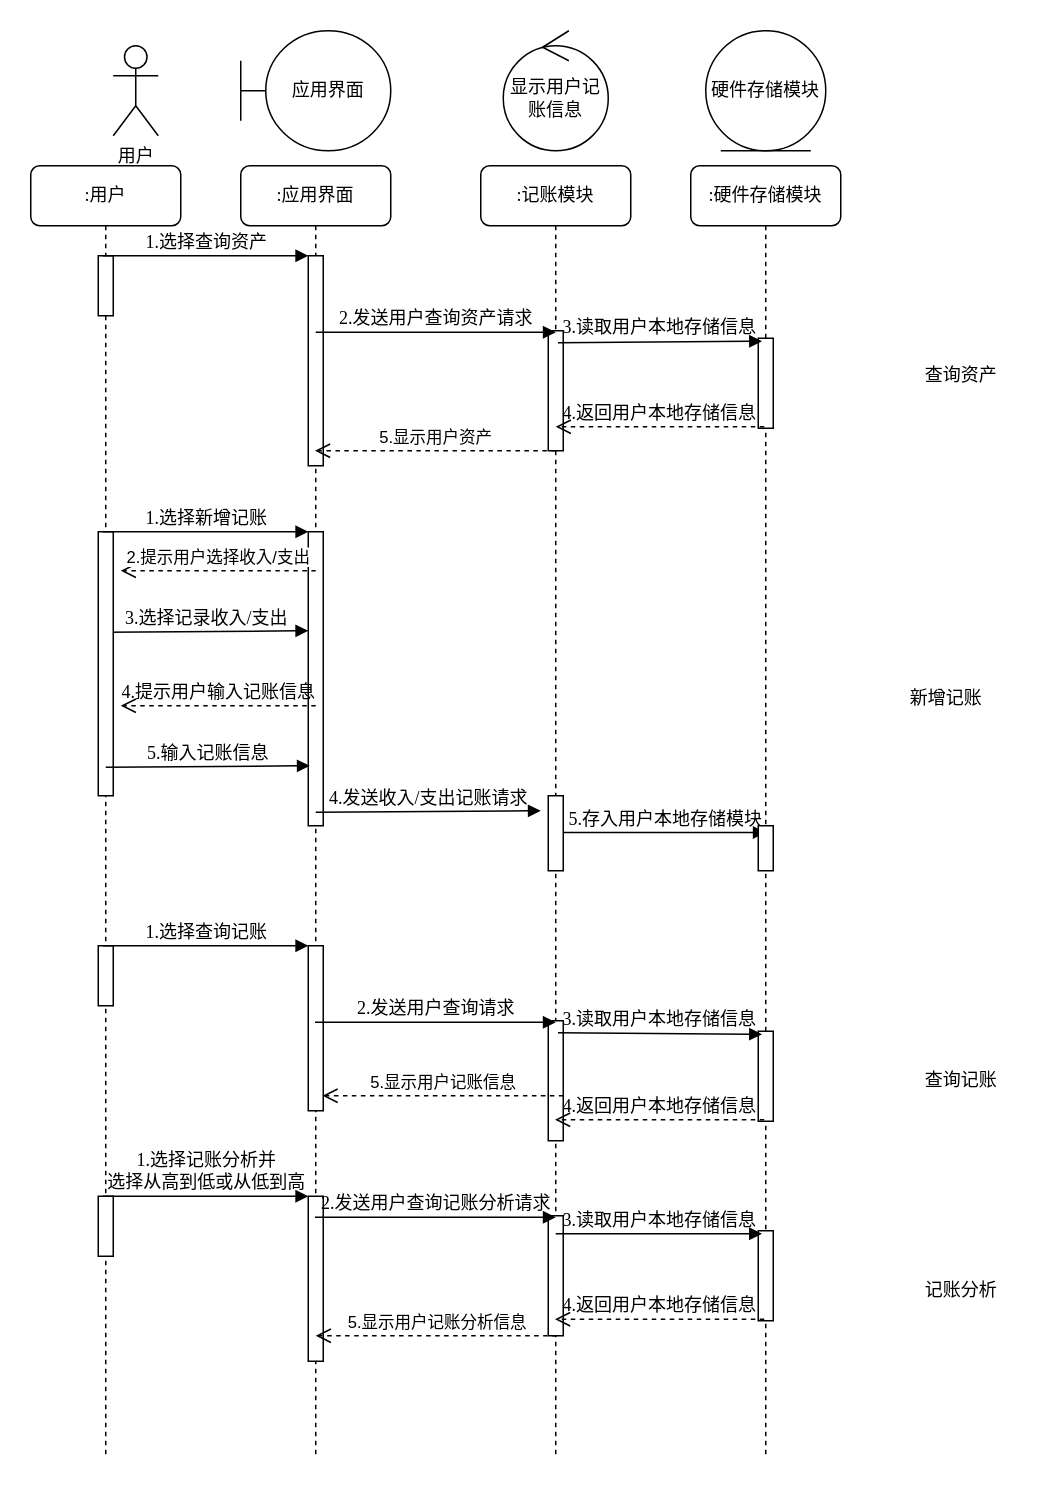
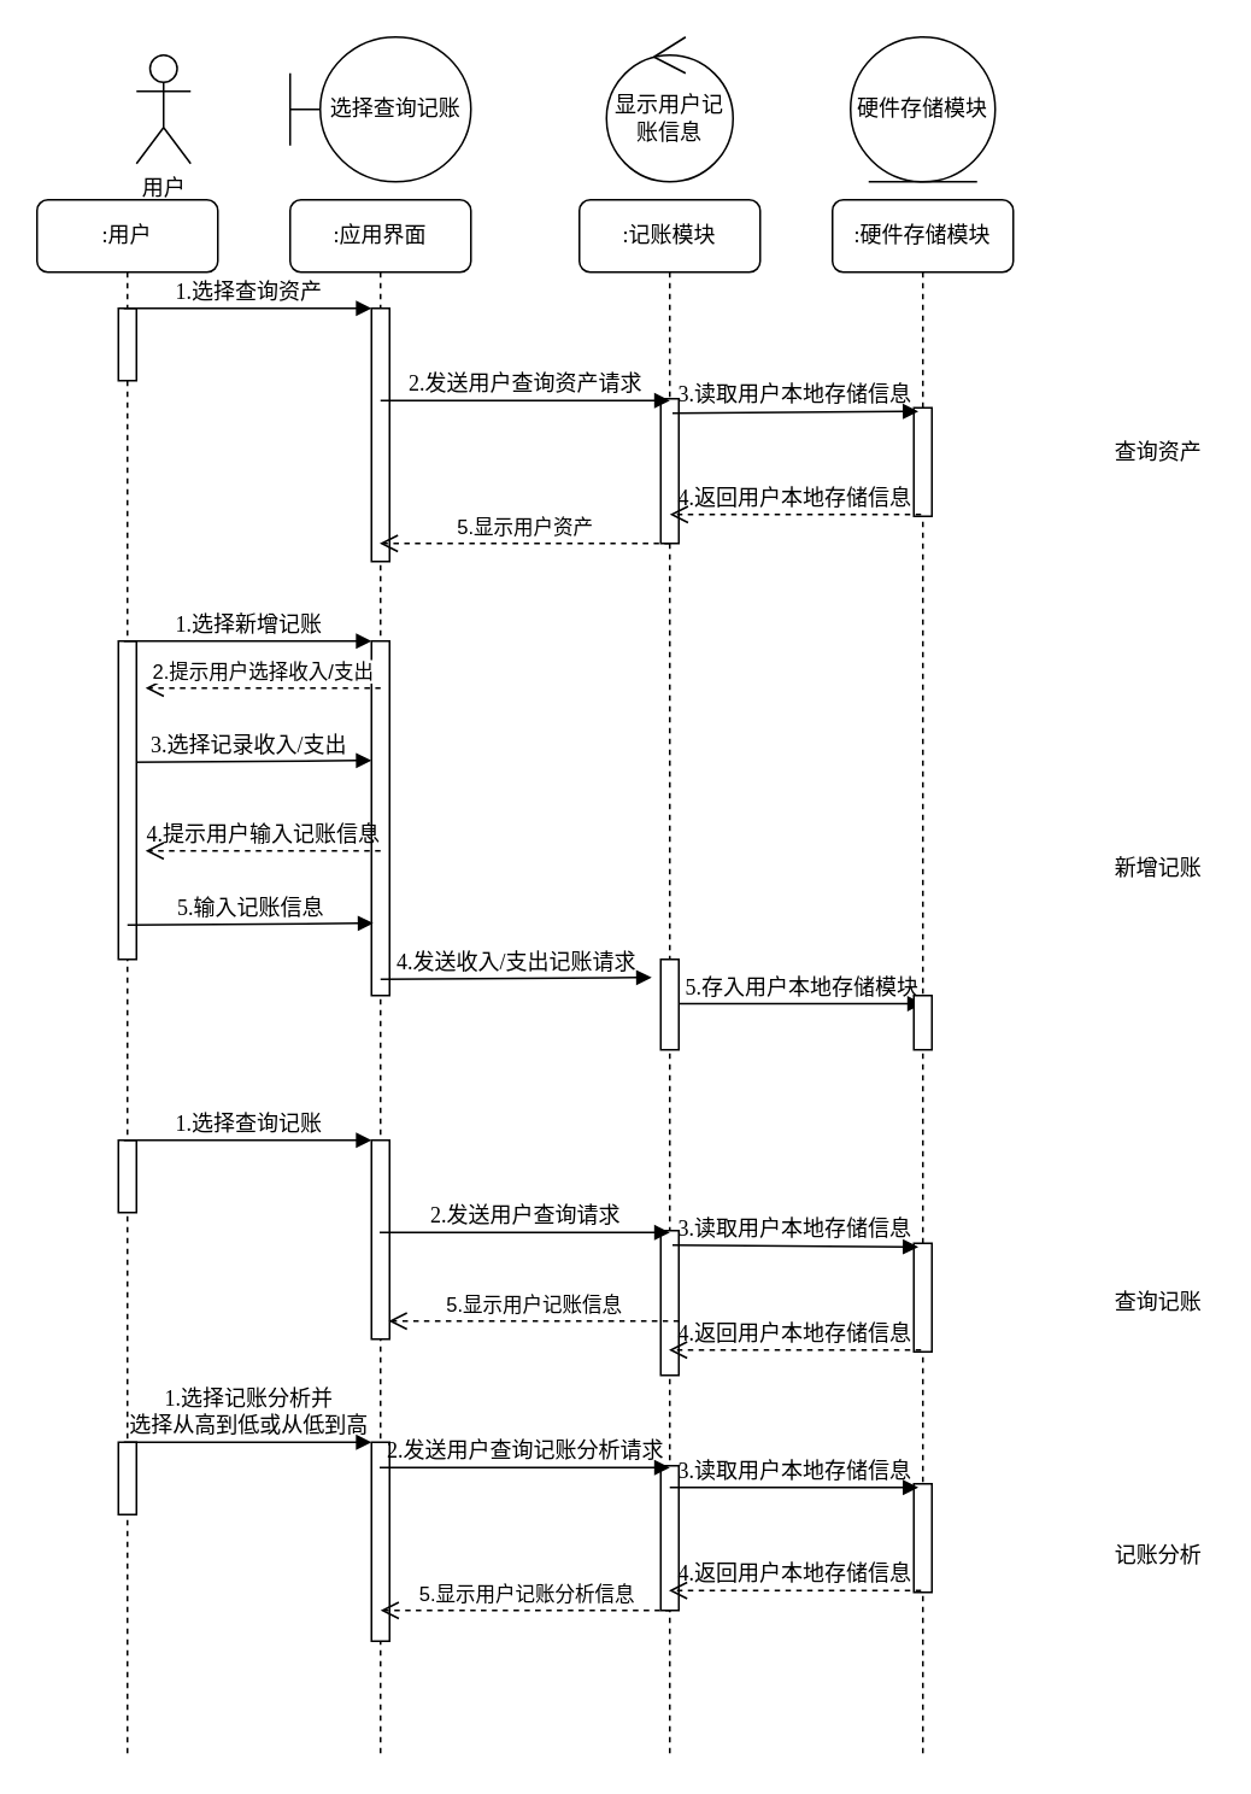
  <mxCell id="0" />
  <mxCell id="1" parent="0" />
  <mxCell id="2" value=":应用界面" style="shape=umlLifeline;perimeter=lifelinePerimeter;whiteSpace=wrap;html=1;container=1;collapsible=0;recursiveResize=0;outlineConnect=0;rounded=1;shadow=0;comic=0;labelBackgroundColor=none;strokeWidth=1;fontFamily=Verdana;fontSize=12;align=center;" parent="1" vertex="1"><mxGeometry x="160" y="110" width="100" height="860" as="geometry" /></mxCell>
  <mxCell id="3" value="" style="html=1;points=[];perimeter=orthogonalPerimeter;rounded=0;shadow=0;comic=0;labelBackgroundColor=none;strokeWidth=1;fontFamily=Verdana;fontSize=12;align=center;" parent="2" vertex="1"><mxGeometry x="45" y="60" width="10" height="140" as="geometry" /></mxCell>
  <mxCell id="4" value="" style="html=1;points=[];perimeter=orthogonalPerimeter;rounded=0;shadow=0;comic=0;labelBackgroundColor=none;strokeWidth=1;fontFamily=Verdana;fontSize=12;align=center;" parent="2" vertex="1"><mxGeometry x="45" y="244" width="10" height="196" as="geometry" /></mxCell>
  <mxCell id="5" value="2.提示用户选择收入/支出" style="html=1;verticalAlign=bottom;endArrow=open;dashed=1;endSize=8;rounded=0;curved=1;" parent="2" edge="1"><mxGeometry relative="1" as="geometry"><mxPoint x="50" y="270" as="sourcePoint" /><mxPoint x="-80" y="270" as="targetPoint" /></mxGeometry></mxCell>
  <mxCell id="6" value="3.选择记录收入/支出" style="html=1;verticalAlign=bottom;endArrow=block;labelBackgroundColor=none;fontFamily=Verdana;fontSize=12;elbow=vertical;entryX=0.25;entryY=0.033;entryDx=0;entryDy=0;entryPerimeter=0;exitX=0.65;exitY=0.1;exitDx=0;exitDy=0;exitPerimeter=0;" parent="2" edge="1"><mxGeometry relative="1" as="geometry"><mxPoint x="-91" y="311.02" as="sourcePoint" /><mxPoint x="45" y="310" as="targetPoint" /><mxPoint as="offset" /></mxGeometry></mxCell>
  <mxCell id="7" value="" style="html=1;points=[];perimeter=orthogonalPerimeter;rounded=0;shadow=0;comic=0;labelBackgroundColor=none;strokeWidth=1;fontFamily=Verdana;fontSize=12;align=center;" parent="2" vertex="1"><mxGeometry x="45" y="520" width="10" height="110" as="geometry" /></mxCell>
  <mxCell id="8" value="" style="html=1;points=[];perimeter=orthogonalPerimeter;rounded=0;shadow=0;comic=0;labelBackgroundColor=none;strokeWidth=1;fontFamily=Verdana;fontSize=12;align=center;" parent="2" vertex="1"><mxGeometry x="45" y="687" width="10" height="110" as="geometry" /></mxCell>
  <mxCell id="9" value=":记账模块" style="shape=umlLifeline;perimeter=lifelinePerimeter;whiteSpace=wrap;html=1;container=1;collapsible=0;recursiveResize=0;outlineConnect=0;rounded=1;shadow=0;comic=0;labelBackgroundColor=none;strokeWidth=1;fontFamily=Verdana;fontSize=12;align=center;" parent="1" vertex="1"><mxGeometry x="320" y="110" width="100" height="860" as="geometry" /></mxCell>
  <mxCell id="10" value="" style="html=1;points=[];perimeter=orthogonalPerimeter;rounded=0;shadow=0;comic=0;labelBackgroundColor=none;strokeWidth=1;fontFamily=Verdana;fontSize=12;align=center;" parent="9" vertex="1"><mxGeometry x="45" y="110" width="10" height="80" as="geometry" /></mxCell>
  <mxCell id="11" value="" style="html=1;points=[];perimeter=orthogonalPerimeter;rounded=0;shadow=0;comic=0;labelBackgroundColor=none;strokeWidth=1;fontFamily=Verdana;fontSize=12;align=center;" parent="9" vertex="1"><mxGeometry x="45" y="420" width="10" height="50" as="geometry" /></mxCell>
  <mxCell id="12" value="5.存入用户本地存储模块" style="html=1;verticalAlign=bottom;endArrow=block;labelBackgroundColor=none;fontFamily=Verdana;fontSize=12;elbow=vertical;" parent="9" edge="1"><mxGeometry relative="1" as="geometry"><mxPoint x="55" y="444.51" as="sourcePoint" /><mxPoint x="190" y="444.5" as="targetPoint" /><mxPoint as="offset" /></mxGeometry></mxCell>
  <mxCell id="13" value="" style="html=1;points=[];perimeter=orthogonalPerimeter;rounded=0;shadow=0;comic=0;labelBackgroundColor=none;strokeWidth=1;fontFamily=Verdana;fontSize=12;align=center;" parent="9" vertex="1"><mxGeometry x="45" y="570" width="10" height="80" as="geometry" /></mxCell>
  <mxCell id="14" value="" style="html=1;points=[];perimeter=orthogonalPerimeter;rounded=0;shadow=0;comic=0;labelBackgroundColor=none;strokeWidth=1;fontFamily=Verdana;fontSize=12;align=center;" parent="9" vertex="1"><mxGeometry x="45" y="700" width="10" height="80" as="geometry" /></mxCell>
  <mxCell id="15" value=":硬件存储模块" style="shape=umlLifeline;perimeter=lifelinePerimeter;whiteSpace=wrap;html=1;container=1;collapsible=0;recursiveResize=0;outlineConnect=0;rounded=1;shadow=0;comic=0;labelBackgroundColor=none;strokeWidth=1;fontFamily=Verdana;fontSize=12;align=center;" parent="1" vertex="1"><mxGeometry x="460" y="110" width="100" height="860" as="geometry" /></mxCell>
  <mxCell id="16" value="" style="html=1;points=[];perimeter=orthogonalPerimeter;rounded=0;shadow=0;comic=0;labelBackgroundColor=none;strokeWidth=1;fontFamily=Verdana;fontSize=12;align=center;" parent="15" vertex="1"><mxGeometry x="45" y="115" width="10" height="60" as="geometry" /></mxCell>
  <mxCell id="17" value="" style="html=1;points=[];perimeter=orthogonalPerimeter;rounded=0;shadow=0;comic=0;labelBackgroundColor=none;strokeWidth=1;fontFamily=Verdana;fontSize=12;align=center;" parent="15" vertex="1"><mxGeometry x="45" y="440" width="10" height="30" as="geometry" /></mxCell>
  <mxCell id="18" value="" style="html=1;points=[];perimeter=orthogonalPerimeter;rounded=0;shadow=0;comic=0;labelBackgroundColor=none;strokeWidth=1;fontFamily=Verdana;fontSize=12;align=center;" parent="15" vertex="1"><mxGeometry x="45" y="577" width="10" height="60" as="geometry" /></mxCell>
  <mxCell id="19" value="" style="html=1;points=[];perimeter=orthogonalPerimeter;rounded=0;shadow=0;comic=0;labelBackgroundColor=none;strokeWidth=1;fontFamily=Verdana;fontSize=12;align=center;" parent="15" vertex="1"><mxGeometry x="45" y="710" width="10" height="60" as="geometry" /></mxCell>
  <mxCell id="20" value=":用户" style="shape=umlLifeline;perimeter=lifelinePerimeter;whiteSpace=wrap;html=1;container=1;collapsible=0;recursiveResize=0;outlineConnect=0;rounded=1;shadow=0;comic=0;labelBackgroundColor=none;strokeWidth=1;fontFamily=Verdana;fontSize=12;align=center;" parent="1" vertex="1"><mxGeometry x="20" y="110" width="100" height="860" as="geometry" /></mxCell>
  <mxCell id="21" value="" style="html=1;points=[];perimeter=orthogonalPerimeter;rounded=0;shadow=0;comic=0;labelBackgroundColor=none;strokeWidth=1;fontFamily=Verdana;fontSize=12;align=center;" parent="20" vertex="1"><mxGeometry x="45" y="60" width="10" height="40" as="geometry" /></mxCell>
  <mxCell id="22" value="" style="html=1;points=[];perimeter=orthogonalPerimeter;rounded=0;shadow=0;comic=0;labelBackgroundColor=none;strokeWidth=1;fontFamily=Verdana;fontSize=12;align=center;" parent="20" vertex="1"><mxGeometry x="45" y="244" width="10" height="176" as="geometry" /></mxCell>
  <mxCell id="23" value="4.提示用户输入记账信息" style="html=1;verticalAlign=bottom;endArrow=open;dashed=1;endSize=8;labelBackgroundColor=none;fontFamily=Verdana;fontSize=12;elbow=vertical;" parent="20" edge="1"><mxGeometry relative="1" as="geometry"><mxPoint x="60" y="360" as="targetPoint" /><mxPoint x="190" y="360" as="sourcePoint" /></mxGeometry></mxCell>
  <mxCell id="24" value="用户" style="shape=umlActor;verticalLabelPosition=bottom;verticalAlign=top;html=1;" parent="1" vertex="1"><mxGeometry x="75" y="30" width="30" height="60" as="geometry" /></mxCell>
- <mxCell id="25" value="应用界面" style="shape=umlBoundary;whiteSpace=wrap;html=1;" parent="1" vertex="1"><mxGeometry x="160" y="20" width="100" height="80" as="geometry" /></mxCell>
+ <mxCell id="25" value="选择查询记账" style="shape=umlBoundary;whiteSpace=wrap;html=1;" parent="1" vertex="1"><mxGeometry x="160" y="20" width="100" height="80" as="geometry" /></mxCell>
  <mxCell id="26" value="显示用户记账信息" style="ellipse;shape=umlControl;whiteSpace=wrap;html=1;" parent="1" vertex="1"><mxGeometry x="335" y="20" width="70" height="80" as="geometry" /></mxCell>
  <mxCell id="27" value="硬件存储模块" style="ellipse;shape=umlEntity;whiteSpace=wrap;html=1;" parent="1" vertex="1"><mxGeometry x="470" y="20" width="80" height="80" as="geometry" /></mxCell>
  <mxCell id="28" value="3.读取用户本地存储信息" style="html=1;verticalAlign=bottom;endArrow=block;labelBackgroundColor=none;fontFamily=Verdana;fontSize=12;elbow=vertical;entryX=0.25;entryY=0.033;entryDx=0;entryDy=0;entryPerimeter=0;exitX=0.65;exitY=0.1;exitDx=0;exitDy=0;exitPerimeter=0;" parent="1" source="10" target="16" edge="1"><mxGeometry relative="1" as="geometry"><mxPoint x="370" y="340" as="sourcePoint" /><mxPoint x="610" y="364" as="targetPoint" /><mxPoint as="offset" /></mxGeometry></mxCell>
  <mxCell id="29" value="1.选择查询资产" style="html=1;verticalAlign=bottom;endArrow=block;entryX=0;entryY=0;labelBackgroundColor=none;fontFamily=Verdana;fontSize=12;edgeStyle=elbowEdgeStyle;elbow=vertical;exitX=0.3;exitY=0;exitDx=0;exitDy=0;exitPerimeter=0;" parent="1" source="21" target="3" edge="1"><mxGeometry relative="1" as="geometry"><mxPoint x="80" y="210" as="sourcePoint" /></mxGeometry></mxCell>
  <mxCell id="30" value="2.发送用户查询资产请求" style="html=1;verticalAlign=bottom;endArrow=block;labelBackgroundColor=none;fontFamily=Verdana;fontSize=12;elbow=vertical;entryX=0.5;entryY=0.013;entryDx=0;entryDy=0;entryPerimeter=0;" parent="1" target="10" edge="1"><mxGeometry relative="1" as="geometry"><mxPoint x="210" y="221" as="sourcePoint" /><mxPoint x="348.5" y="353" as="targetPoint" /><Array as="points" /></mxGeometry></mxCell>
  <mxCell id="31" value="4.返回用户本地存储信息" style="html=1;verticalAlign=bottom;endArrow=open;dashed=1;endSize=8;labelBackgroundColor=none;fontFamily=Verdana;fontSize=12;elbow=vertical;exitX=0.4;exitY=0.983;exitDx=0;exitDy=0;exitPerimeter=0;" parent="1" source="16" edge="1"><mxGeometry relative="1" as="geometry"><mxPoint x="370" y="284" as="targetPoint" /><mxPoint x="840" y="430" as="sourcePoint" /></mxGeometry></mxCell>
  <mxCell id="32" value="5.显示用户资产" style="html=1;verticalAlign=bottom;endArrow=open;dashed=1;endSize=8;rounded=0;curved=1;" parent="1" edge="1"><mxGeometry relative="1" as="geometry"><mxPoint x="370" y="300" as="sourcePoint" /><mxPoint x="209.5" y="300" as="targetPoint" /></mxGeometry></mxCell>
  <mxCell id="33" value="查询资产" style="text;html=1;align=center;verticalAlign=middle;resizable=0;points=[];autosize=1;strokeColor=none;fillColor=none;" parent="1" vertex="1"><mxGeometry x="610" y="240" width="60" height="20" as="geometry" /></mxCell>
  <mxCell id="34" value="1.选择新增记账" style="html=1;verticalAlign=bottom;endArrow=block;entryX=0;entryY=0;labelBackgroundColor=none;fontFamily=Verdana;fontSize=12;edgeStyle=elbowEdgeStyle;elbow=vertical;exitX=0.3;exitY=0;exitDx=0;exitDy=0;exitPerimeter=0;" parent="1" source="22" target="4" edge="1"><mxGeometry relative="1" as="geometry"><mxPoint x="80" y="394" as="sourcePoint" /></mxGeometry></mxCell>
  <mxCell id="35" value="4.发送收入/支出记账请求" style="html=1;verticalAlign=bottom;endArrow=block;labelBackgroundColor=none;fontFamily=Verdana;fontSize=12;elbow=vertical;exitX=0.65;exitY=0.1;exitDx=0;exitDy=0;exitPerimeter=0;" parent="1" edge="1"><mxGeometry relative="1" as="geometry"><mxPoint x="210" y="541.02" as="sourcePoint" /><mxPoint x="360" y="540" as="targetPoint" /><mxPoint as="offset" /></mxGeometry></mxCell>
  <mxCell id="36" value="5.输入记账信息" style="html=1;verticalAlign=bottom;endArrow=block;labelBackgroundColor=none;fontFamily=Verdana;fontSize=12;elbow=vertical;entryX=0.25;entryY=0.033;entryDx=0;entryDy=0;entryPerimeter=0;exitX=0.65;exitY=0.1;exitDx=0;exitDy=0;exitPerimeter=0;" parent="1" edge="1"><mxGeometry relative="1" as="geometry"><mxPoint x="70" y="511.02" as="sourcePoint" /><mxPoint x="206" y="510" as="targetPoint" /><mxPoint as="offset" /></mxGeometry></mxCell>
- <mxCell id="37" value="新增记账" style="text;html=1;align=center;verticalAlign=middle;resizable=0;points=[];autosize=1;strokeColor=none;fillColor=none;" parent="1" vertex="1"><mxGeometry x="600" y="455" width="60" height="20" as="geometry" /></mxCell>
+ <mxCell id="37" value="新增记账" style="text;html=1;align=center;verticalAlign=middle;resizable=0;points=[];autosize=1;strokeColor=none;fillColor=none;" parent="1" vertex="1"><mxGeometry x="610" y="470" width="60" height="20" as="geometry" /></mxCell>
  <mxCell id="38" value="" style="html=1;points=[];perimeter=orthogonalPerimeter;rounded=0;shadow=0;comic=0;labelBackgroundColor=none;strokeWidth=1;fontFamily=Verdana;fontSize=12;align=center;" parent="1" vertex="1"><mxGeometry x="65" y="630" width="10" height="40" as="geometry" /></mxCell>
  <mxCell id="39" value="3.读取用户本地存储信息" style="html=1;verticalAlign=bottom;endArrow=block;labelBackgroundColor=none;fontFamily=Verdana;fontSize=12;elbow=vertical;entryX=0.25;entryY=0.033;entryDx=0;entryDy=0;entryPerimeter=0;exitX=0.65;exitY=0.1;exitDx=0;exitDy=0;exitPerimeter=0;" parent="1" source="13" target="18" edge="1"><mxGeometry relative="1" as="geometry"><mxPoint x="375" y="1080" as="sourcePoint" /><mxPoint x="615" y="1104" as="targetPoint" /><mxPoint as="offset" /></mxGeometry></mxCell>
  <mxCell id="40" value="1.选择查询记账" style="html=1;verticalAlign=bottom;endArrow=block;entryX=0;entryY=0;labelBackgroundColor=none;fontFamily=Verdana;fontSize=12;edgeStyle=elbowEdgeStyle;elbow=vertical;exitX=0.3;exitY=0;exitDx=0;exitDy=0;exitPerimeter=0;" parent="1" source="38" target="7" edge="1"><mxGeometry relative="1" as="geometry"><mxPoint x="85" y="980" as="sourcePoint" /></mxGeometry></mxCell>
  <mxCell id="41" value="2.发送用户查询请求" style="html=1;verticalAlign=bottom;endArrow=block;labelBackgroundColor=none;fontFamily=Verdana;fontSize=12;elbow=vertical;entryX=0.5;entryY=0.013;entryDx=0;entryDy=0;entryPerimeter=0;" parent="1" target="13" edge="1"><mxGeometry relative="1" as="geometry"><mxPoint x="209.5" y="681.04" as="sourcePoint" /><mxPoint x="353.5" y="1093" as="targetPoint" /><Array as="points" /></mxGeometry></mxCell>
  <mxCell id="42" value="4.返回用户本地存储信息" style="html=1;verticalAlign=bottom;endArrow=open;dashed=1;endSize=8;labelBackgroundColor=none;fontFamily=Verdana;fontSize=12;elbow=vertical;exitX=0.4;exitY=0.983;exitDx=0;exitDy=0;exitPerimeter=0;" parent="1" source="18" edge="1"><mxGeometry relative="1" as="geometry"><mxPoint x="369.5" y="745.98" as="targetPoint" /><mxPoint x="845" y="1170" as="sourcePoint" /></mxGeometry></mxCell>
  <mxCell id="43" value="5.显示用户记账信息" style="html=1;verticalAlign=bottom;endArrow=open;dashed=1;endSize=8;rounded=0;curved=1;" parent="1" edge="1"><mxGeometry relative="1" as="geometry"><mxPoint x="375" y="730" as="sourcePoint" /><mxPoint x="214.5" y="730" as="targetPoint" /></mxGeometry></mxCell>
  <mxCell id="44" value="查询记账" style="text;html=1;align=center;verticalAlign=middle;resizable=0;points=[];autosize=1;strokeColor=none;fillColor=none;" parent="1" vertex="1"><mxGeometry x="610" y="710" width="60" height="20" as="geometry" /></mxCell>
  <mxCell id="45" value="" style="html=1;points=[];perimeter=orthogonalPerimeter;rounded=0;shadow=0;comic=0;labelBackgroundColor=none;strokeWidth=1;fontFamily=Verdana;fontSize=12;align=center;" parent="1" vertex="1"><mxGeometry x="65" y="797" width="10" height="40" as="geometry" /></mxCell>
  <mxCell id="46" value="3.读取用户本地存储信息" style="html=1;verticalAlign=bottom;endArrow=block;labelBackgroundColor=none;fontFamily=Verdana;fontSize=12;elbow=vertical;entryX=0.25;entryY=0.033;entryDx=0;entryDy=0;entryPerimeter=0;" parent="1" target="19" edge="1"><mxGeometry relative="1" as="geometry"><mxPoint x="370" y="822" as="sourcePoint" /><mxPoint x="615" y="1434" as="targetPoint" /><mxPoint as="offset" /></mxGeometry></mxCell>
  <mxCell id="47" value="1.选择记账分析&lt;span style=&quot;color: rgb(0 , 0 , 0)&quot;&gt;并&lt;/span&gt;&lt;br style=&quot;color: rgb(0 , 0 , 0)&quot;&gt;&lt;span style=&quot;color: rgb(0 , 0 , 0)&quot;&gt;选择从高到低或从低到高&lt;/span&gt;" style="html=1;verticalAlign=bottom;endArrow=block;entryX=0;entryY=0;labelBackgroundColor=none;fontFamily=Verdana;fontSize=12;edgeStyle=elbowEdgeStyle;elbow=vertical;exitX=0.3;exitY=0;exitDx=0;exitDy=0;exitPerimeter=0;" parent="1" source="45" target="8" edge="1"><mxGeometry relative="1" as="geometry"><mxPoint x="85" y="1310" as="sourcePoint" /></mxGeometry></mxCell>
  <mxCell id="48" value="2.发送用户查询记账分析请求" style="html=1;verticalAlign=bottom;endArrow=block;labelBackgroundColor=none;fontFamily=Verdana;fontSize=12;elbow=vertical;entryX=0.5;entryY=0.013;entryDx=0;entryDy=0;entryPerimeter=0;" parent="1" source="2" target="14" edge="1"><mxGeometry relative="1" as="geometry"><mxPoint x="209.5" y="1011.04" as="sourcePoint" /><mxPoint x="353.5" y="1423" as="targetPoint" /><Array as="points" /></mxGeometry></mxCell>
  <mxCell id="49" value="4.返回用户本地存储信息" style="html=1;verticalAlign=bottom;endArrow=open;dashed=1;endSize=8;labelBackgroundColor=none;fontFamily=Verdana;fontSize=12;elbow=vertical;exitX=0.4;exitY=0.983;exitDx=0;exitDy=0;exitPerimeter=0;" parent="1" source="19" target="9" edge="1"><mxGeometry relative="1" as="geometry"><mxPoint x="369.5" y="1075.98" as="targetPoint" /><mxPoint x="845" y="1500" as="sourcePoint" /></mxGeometry></mxCell>
  <mxCell id="50" value="5.显示用户记账分析信息" style="html=1;verticalAlign=bottom;endArrow=open;dashed=1;endSize=8;rounded=0;curved=1;" parent="1" edge="1"><mxGeometry relative="1" as="geometry"><mxPoint x="370.5" y="890" as="sourcePoint" /><mxPoint x="210" y="890" as="targetPoint" /></mxGeometry></mxCell>
  <mxCell id="51" value="记账分析" style="text;html=1;align=center;verticalAlign=middle;resizable=0;points=[];autosize=1;strokeColor=none;fillColor=none;" parent="1" vertex="1"><mxGeometry x="610" y="850" width="60" height="20" as="geometry" /></mxCell>
